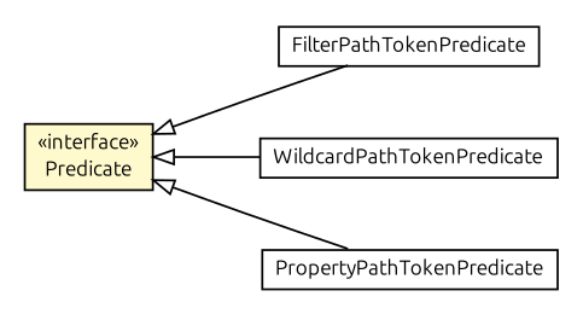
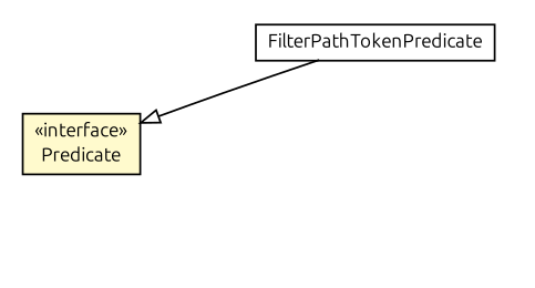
  digraph {
    fontname=Ubuntu
    nodesep=0.25
    rankdir=LR
    ranksep=0.5
    node [fontcolor=black fontname=Ubuntu fontsize=10.0 shape=plaintext]
    edge [arrowtail=empty dir=back fontname=Ubuntu fontsize=10 headport=p labelfontname=Helvetica labelfontsize=10 style=solid tailport=p]
    n1 [label=<<table title="net.trajano.doxdb.jsonpath.internal.token.ScanPathToken.Predicate" border="0" cellborder="1" cellspacing="0" cellpadding="2" port="p" bgcolor="lemonChiffon" href="./ScanPathToken.Predicate.html"> 		<tr><td><table border="0" cellspacing="0" cellpadding="1"> <tr><td align="center" balign="center"> &#171;interface&#187; </td></tr> <tr><td align="center" balign="center"> Predicate </td></tr> 		</table></td></tr> 		</table>>]
    n2 [label=<<table title="net.trajano.doxdb.jsonpath.internal.token.ScanPathToken.FilterPathTokenPredicate" border="0" cellborder="1" cellspacing="0" cellpadding="2" port="p" href="./ScanPathToken.FilterPathTokenPredicate.html"> 		<tr><td><table border="0" cellspacing="0" cellpadding="1"> <tr><td align="center" balign="center"> FilterPathTokenPredicate </td></tr> 		</table></td></tr> 		</table>>]
-   n3 [label=<<table title="net.trajano.doxdb.jsonpath.internal.token.ScanPathToken.WildcardPathTokenPredicate" border="0" cellborder="1" cellspacing="0" cellpadding="2" port="p" href="./ScanPathToken.WildcardPathTokenPredicate.html"> 		<tr><td><table border="0" cellspacing="0" cellpadding="1"> <tr><td align="center" balign="center"> WildcardPathTokenPredicate </td></tr> 		</table></td></tr> 		</table>>]
-   n4 [label=<<table title="net.trajano.doxdb.jsonpath.internal.token.ScanPathToken.PropertyPathTokenPredicate" border="0" cellborder="1" cellspacing="0" cellpadding="2" port="p" href="./ScanPathToken.PropertyPathTokenPredicate.html"> 		<tr><td><table border="0" cellspacing="0" cellpadding="1"> <tr><td align="center" balign="center"> PropertyPathTokenPredicate </td></tr> 		</table></td></tr> 		</table>>]
    n1 -> n2
-   n1 -> n3
-   n1 -> n4
  }
